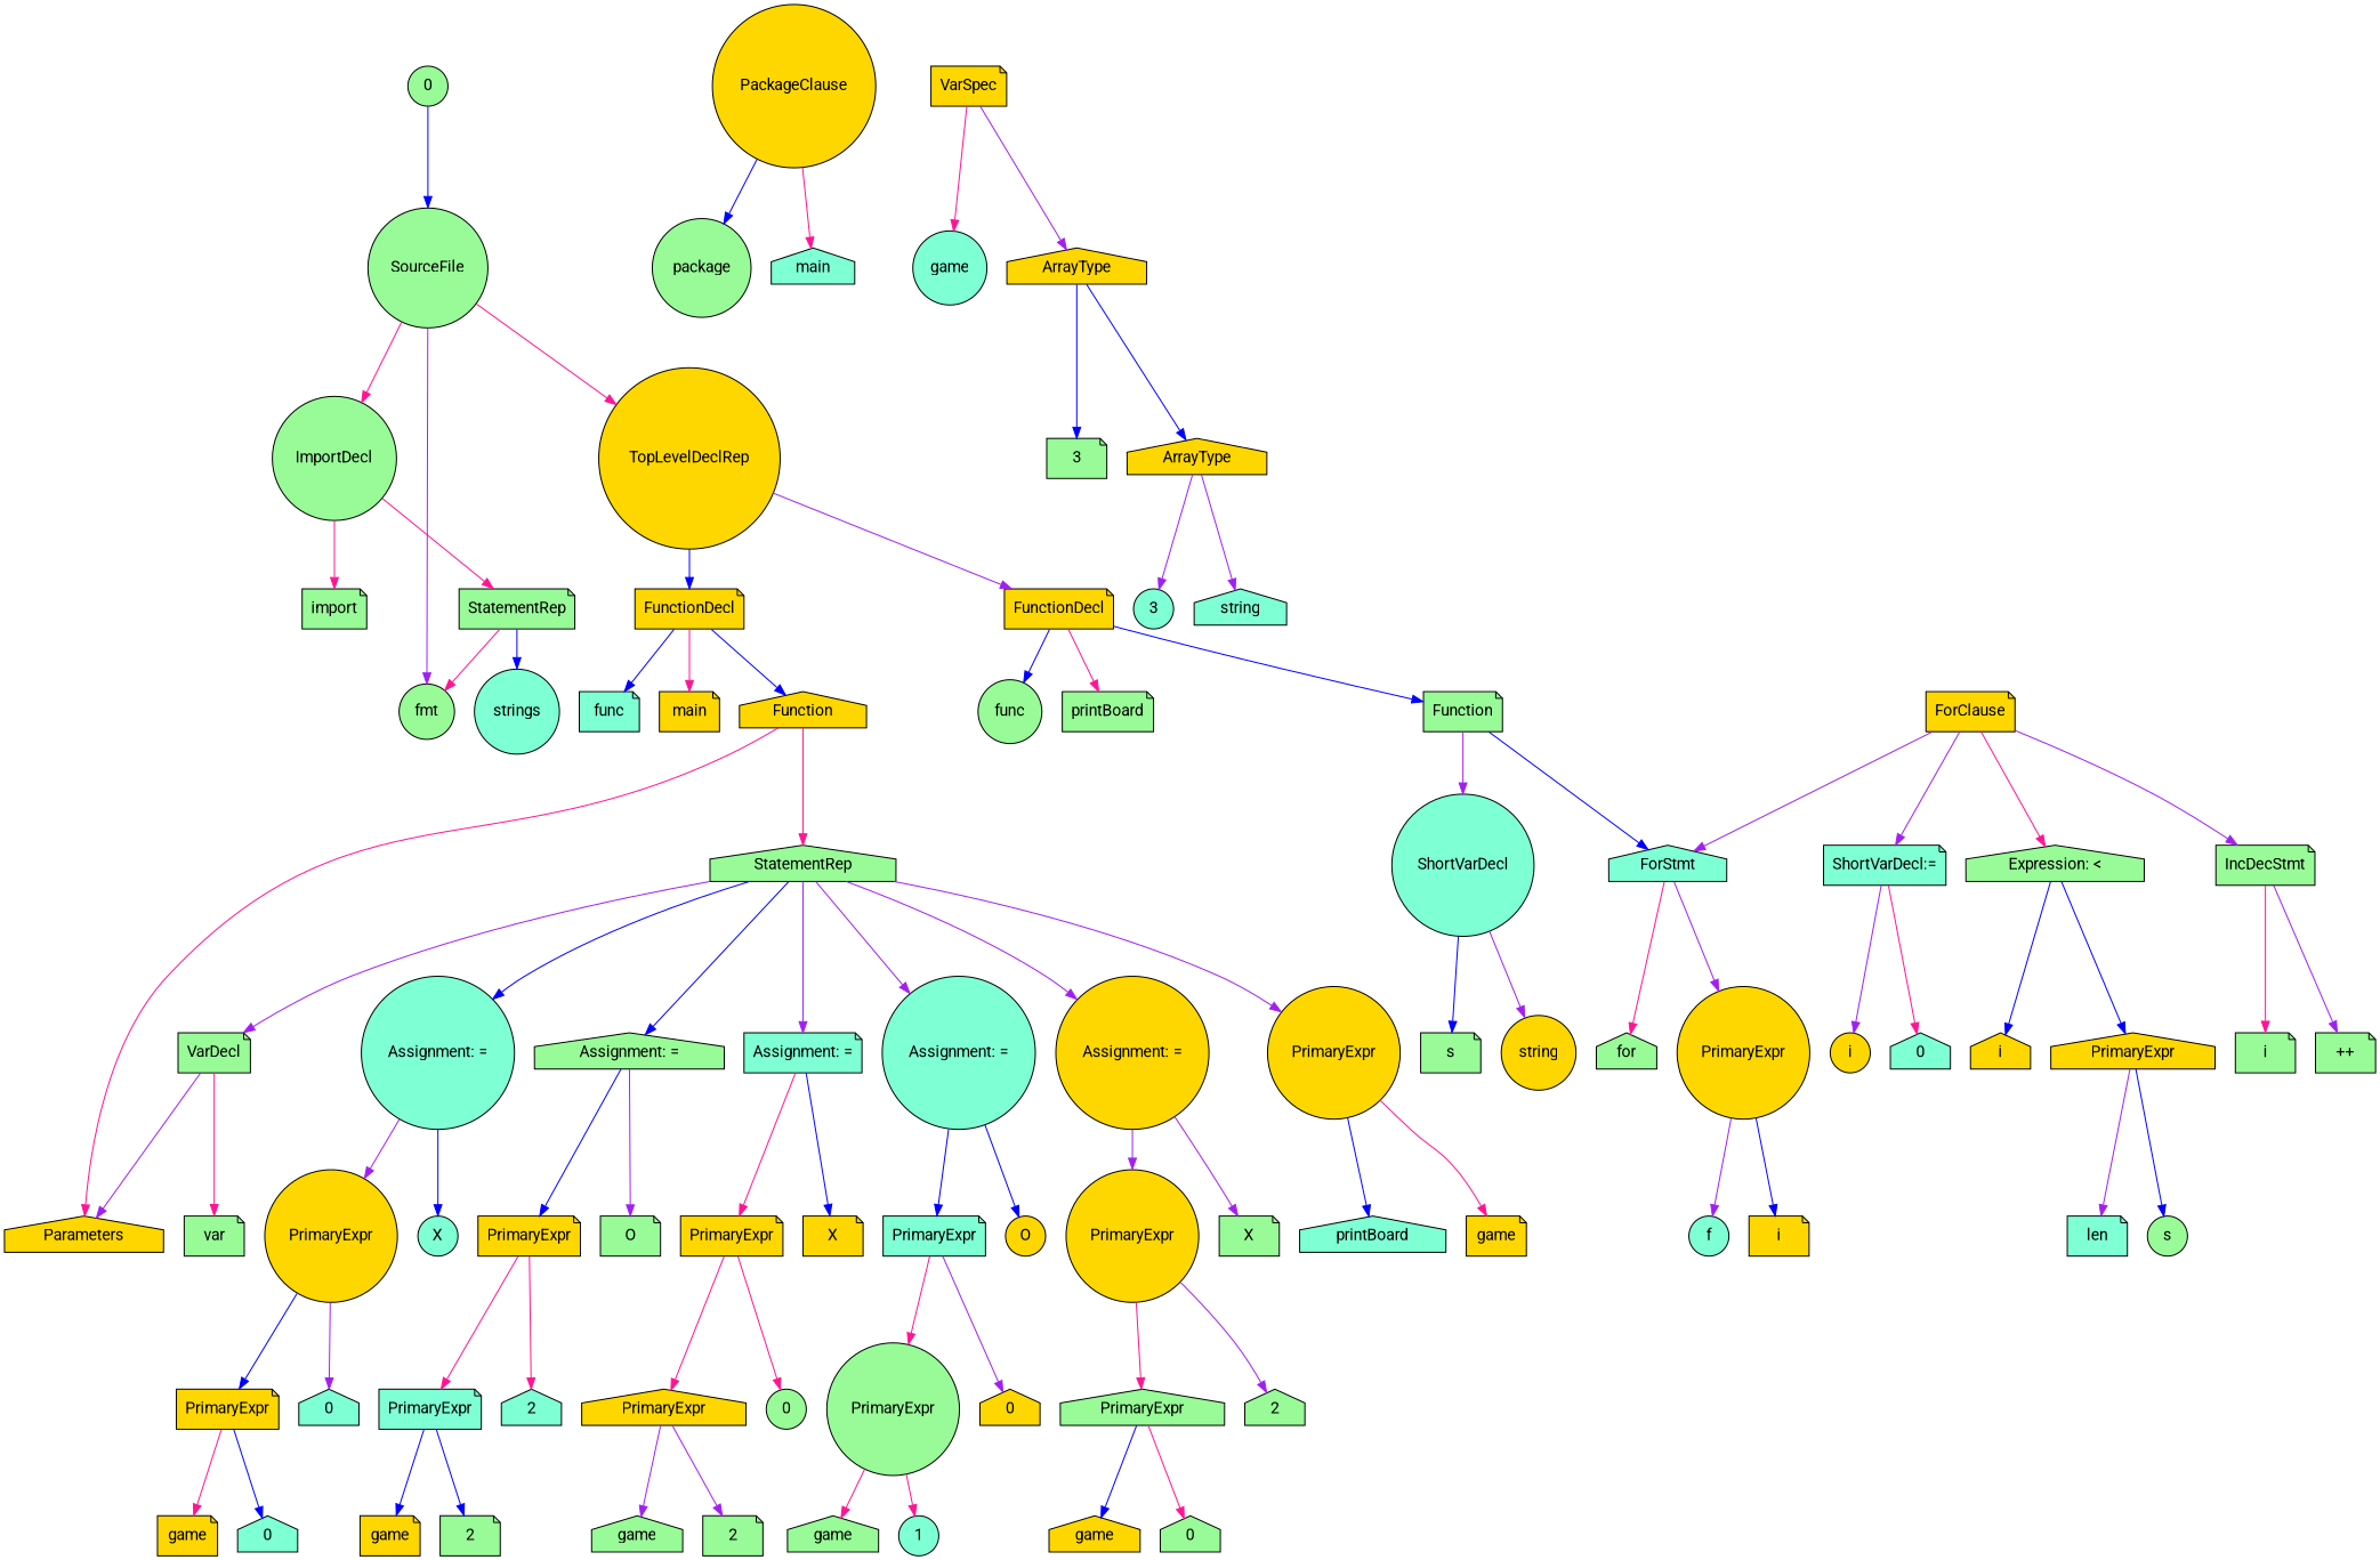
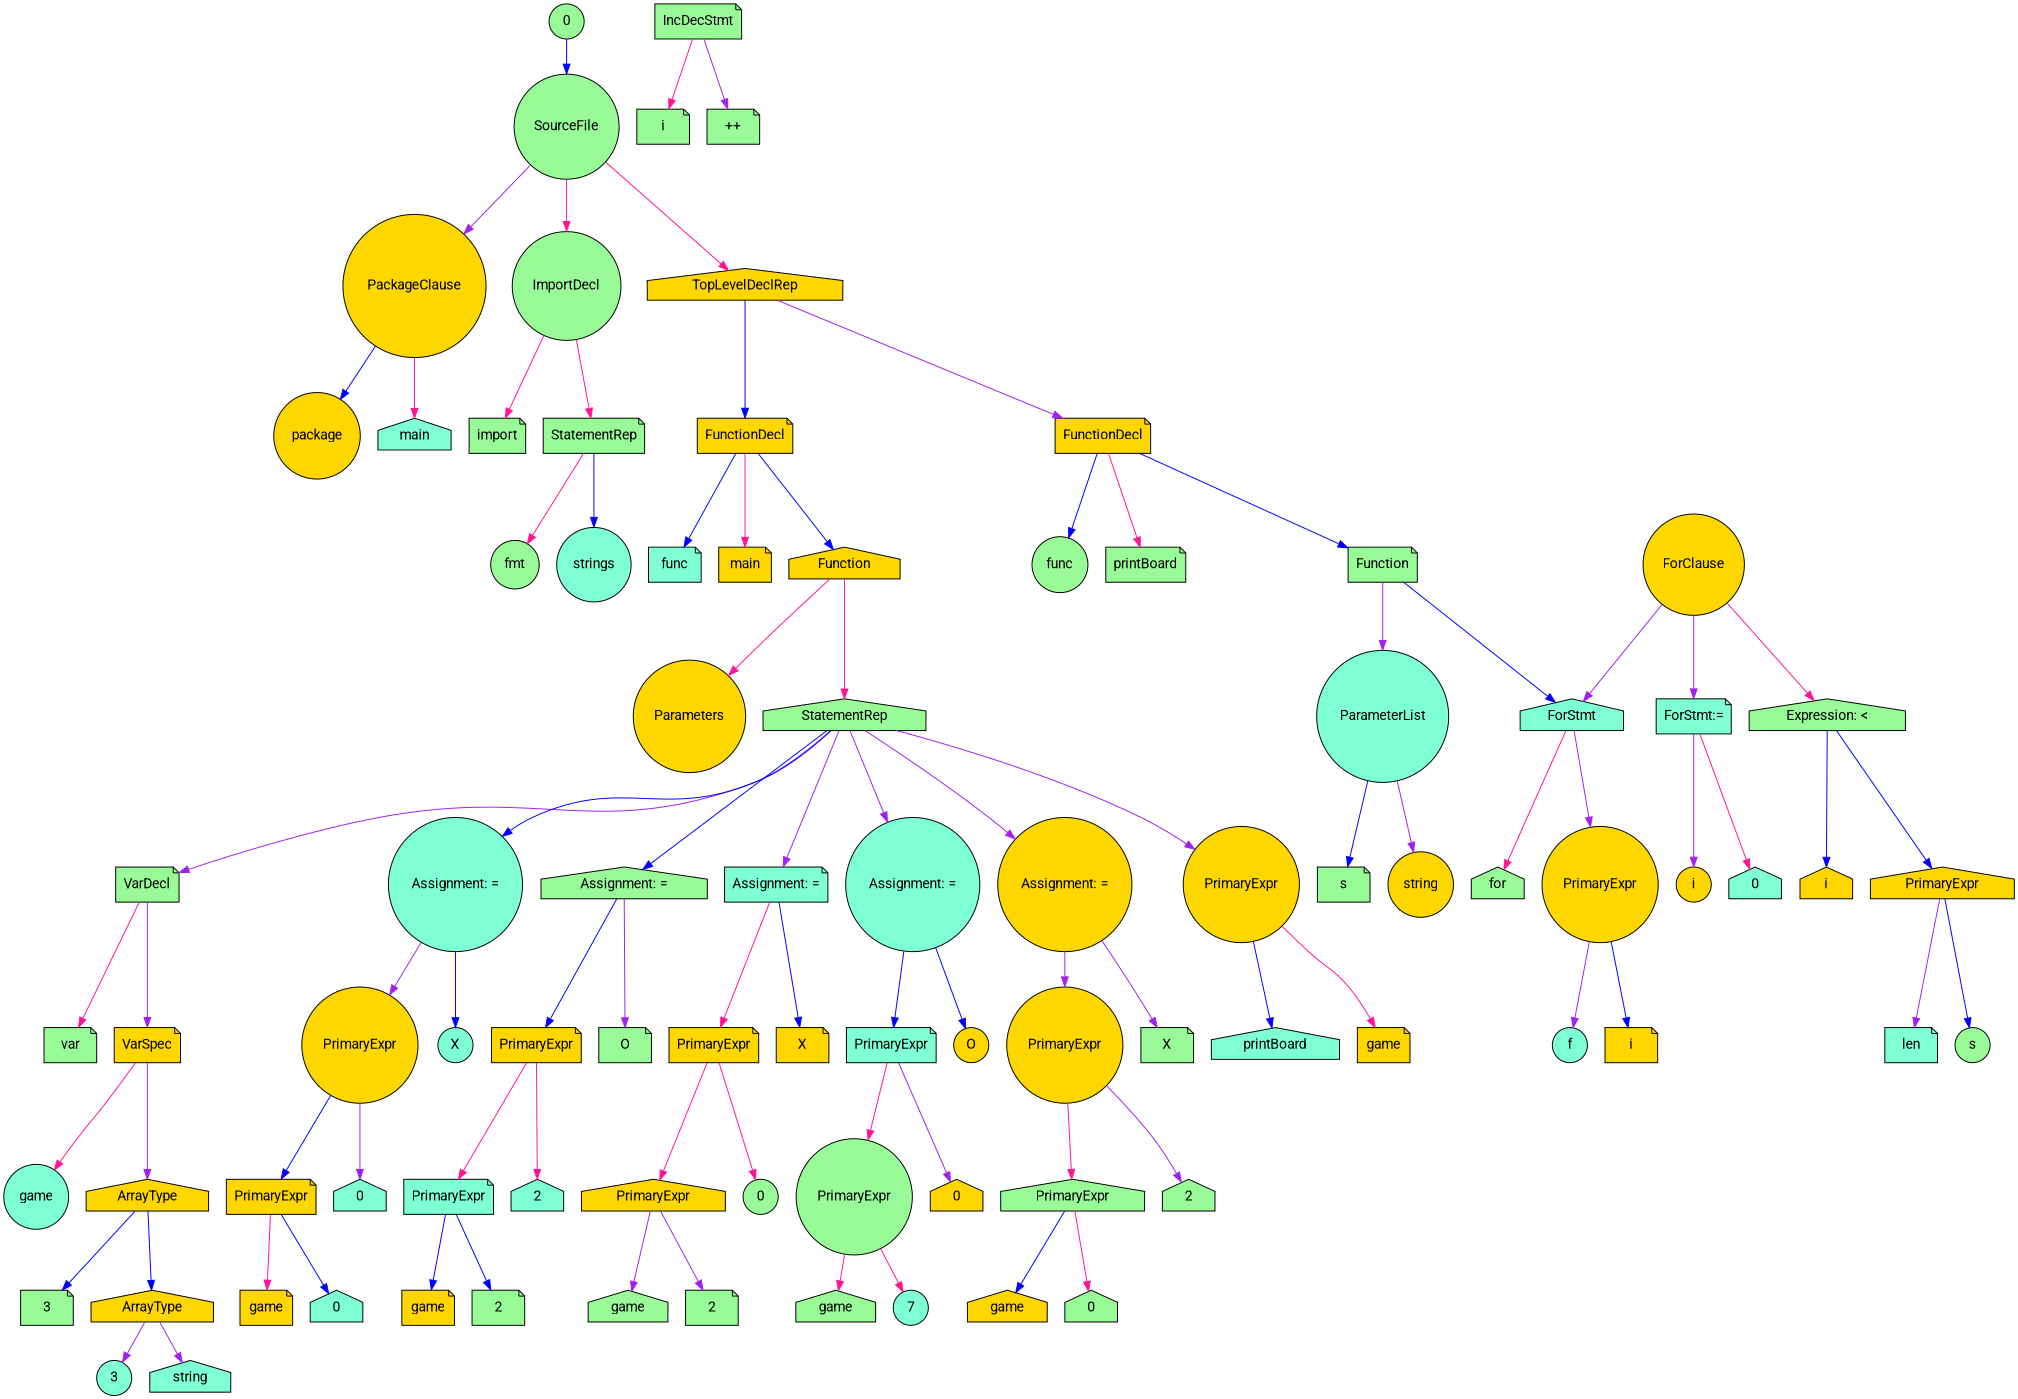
  strict digraph {
    fontname=Roboto
    node [fillcolor=palegreen fontname=Roboto shape=note style=filled]
    edge [color=purple fontname=Roboto]
    n1 [label=SourceFile shape=circle]
    n2 [fillcolor=gold label=PackageClause shape=circle]
    n3 [label=ImportDecl shape=circle]
-   n4 [fillcolor=gold label=TopLevelDeclRep shape=circle]
-   n5 [label=package shape=circle]
+   n4 [fillcolor=gold label=TopLevelDeclRep shape=house]
+   n5 [fillcolor=gold label=package shape=circle]
    n6 [fillcolor=aquamarine label=main shape=house]
    n7 [label=import]
    n8 [label=StatementRep]
    n9 [fillcolor=gold label=FunctionDecl]
    n10 [fillcolor=gold label=FunctionDecl]
    0 [shape=circle]
    n12 [label=fmt shape=circle]
    n13 [fillcolor=aquamarine label=strings shape=circle]
    n14 [fillcolor=aquamarine label=func]
    n15 [fillcolor=gold label=main]
    n16 [fillcolor=gold label=Function shape=house]
    n17 [label=func shape=circle]
    n18 [label=printBoard]
    n19 [label=Function]
-   n20 [fillcolor=gold label=Parameters shape=house]
+   n20 [fillcolor=gold label=Parameters shape=circle]
    n21 [label=StatementRep shape=house]
    n22 [label=VarDecl]
    n23 [fillcolor=aquamarine label="Assignment: =" shape=circle]
    n24 [label="Assignment: =" shape=house]
    n25 [fillcolor=aquamarine label="Assignment: ="]
    n26 [fillcolor=aquamarine label="Assignment: =" shape=circle]
    n27 [fillcolor=gold label="Assignment: =" shape=circle]
    n28 [fillcolor=gold label=PrimaryExpr shape=circle]
    n29 [label=var]
    n30 [fillcolor=gold label=VarSpec]
    n31 [fillcolor=gold label=PrimaryExpr shape=circle]
    n32 [fillcolor=aquamarine label=X shape=circle]
    n33 [fillcolor=gold label=PrimaryExpr]
    n34 [label=O]
    n35 [fillcolor=gold label=PrimaryExpr]
    n36 [fillcolor=gold label=X]
    n37 [fillcolor=aquamarine label=PrimaryExpr]
    n38 [fillcolor=gold label=O shape=circle]
    n39 [fillcolor=gold label=PrimaryExpr shape=circle]
    n40 [label=X]
    n41 [fillcolor=aquamarine label=printBoard shape=house]
    n42 [fillcolor=gold label=game]
    n43 [fillcolor=aquamarine label=game shape=circle]
    n44 [fillcolor=gold label=ArrayType shape=house]
    n45 [label=3]
    n46 [fillcolor=gold label=ArrayType shape=house]
    n47 [fillcolor=aquamarine label=3 shape=circle]
    n48 [fillcolor=aquamarine label=string shape=house]
    n49 [fillcolor=gold label=PrimaryExpr]
    n50 [fillcolor=aquamarine label=0 shape=house]
    n51 [fillcolor=gold label=game]
    n52 [fillcolor=aquamarine label=0 shape=house]
    n53 [fillcolor=aquamarine label=PrimaryExpr]
    n54 [fillcolor=aquamarine label=2 shape=house]
    n55 [fillcolor=gold label=game]
    n56 [label=2]
    n57 [fillcolor=gold label=PrimaryExpr shape=house]
    n58 [label=0 shape=circle]
    n59 [label=game shape=house]
    n60 [label=2]
    n61 [label=PrimaryExpr shape=circle]
    n62 [fillcolor=gold label=0 shape=house]
    n63 [label=game shape=house]
-   n64 [fillcolor=aquamarine label=1 shape=circle]
+   n64 [fillcolor=aquamarine label=7 shape=circle]
    n65 [label=PrimaryExpr shape=house]
    n66 [label=2 shape=house]
    n67 [fillcolor=gold label=game shape=house]
    n68 [label=0 shape=house]
-   n69 [fillcolor=aquamarine label=ShortVarDecl shape=circle]
+   n69 [fillcolor=aquamarine label=ParameterList shape=circle]
    n70 [fillcolor=aquamarine label=ForStmt shape=house]
    n71 [label=s]
    n72 [fillcolor=gold label=string shape=circle]
    n73 [label=for shape=house]
    n74 [fillcolor=gold label=PrimaryExpr shape=circle]
-   n75 [fillcolor=gold label=ForClause]
-   n76 [fillcolor=aquamarine label="ShortVarDecl:="]
+   n75 [fillcolor=gold label=ForClause shape=circle]
+   n76 [fillcolor=aquamarine label="ForStmt:="]
    n77 [label="Expression: <" shape=house]
    n78 [label=IncDecStmt]
    n79 [fillcolor=aquamarine label=f shape=circle]
    n80 [fillcolor=gold label=i]
    n81 [fillcolor=gold label=i shape=circle]
    n82 [fillcolor=aquamarine label=0 shape=house]
    n83 [fillcolor=gold label=i shape=house]
    n84 [fillcolor=gold label=PrimaryExpr shape=house]
    n85 [label=i]
    n86 [label="++"]
    n87 [fillcolor=aquamarine label=len]
    n88 [label=s shape=circle]
-   n1 -> n12
+   n1 -> n2
    n1 -> n3 [color=deeppink]
    n1 -> n4 [color=deeppink]
    n2 -> n5 [color=blue]
    n2 -> n6 [color=deeppink]
    n3 -> n7 [color=deeppink]
    n3 -> n8 [color=deeppink]
    n4 -> n9 [color=blue]
    n4 -> n10
    n8 -> n12 [color=deeppink]
    n8 -> n13 [color=blue]
    n9 -> n14 [color=blue]
    n9 -> n15 [color=deeppink]
    n9 -> n16 [color=blue]
    n10 -> n17 [color=blue]
    n10 -> n18 [color=deeppink]
    n10 -> n19 [color=blue]
    0 -> n1 [color=blue]
    n16 -> n20 [color=deeppink]
    n16 -> n21 [color=deeppink]
    n19 -> n69
    n19 -> n70 [color=blue]
    n21 -> n22
    n21 -> n23 [color=blue]
    n21 -> n24 [color=blue]
    n21 -> n25
    n21 -> n26
    n21 -> n27
    n21 -> n28
    n22 -> n29 [color=deeppink]
-   n22 -> n20
+   n22 -> n30
    n23 -> n31
    n23 -> n32 [color=blue]
    n24 -> n33 [color=blue]
    n24 -> n34
    n25 -> n35 [color=deeppink]
    n25 -> n36 [color=blue]
    n26 -> n37 [color=blue]
    n26 -> n38 [color=blue]
    n27 -> n39
    n27 -> n40
    n28 -> n41 [color=blue]
    n28 -> n42 [color=deeppink]
    n30 -> n43 [color=deeppink]
    n30 -> n44
    n31 -> n49 [color=blue]
    n31 -> n50
    n33 -> n53 [color=deeppink]
    n33 -> n54 [color=deeppink]
    n35 -> n57 [color=deeppink]
    n35 -> n58 [color=deeppink]
    n37 -> n61 [color=deeppink]
    n37 -> n62
    n39 -> n65 [color=deeppink]
    n39 -> n66
    n44 -> n45 [color=blue]
    n44 -> n46 [color=blue]
    n46 -> n47
    n46 -> n48
    n49 -> n51 [color=deeppink]
    n49 -> n52 [color=blue]
    n53 -> n55 [color=blue]
    n53 -> n56 [color=blue]
    n57 -> n59
    n57 -> n60
    n61 -> n63 [color=deeppink]
    n61 -> n64 [color=deeppink]
    n65 -> n67 [color=blue]
    n65 -> n68 [color=deeppink]
    n69 -> n71 [color=blue]
    n69 -> n72
    n70 -> n73 [color=deeppink]
    n70 -> n74
    n74 -> n79
    n74 -> n80 [color=blue]
    n75 -> n70
    n75 -> n76
    n75 -> n77 [color=deeppink]
-   n75 -> n78
    n76 -> n81
    n76 -> n82 [color=deeppink]
    n77 -> n83 [color=blue]
    n77 -> n84 [color=blue]
    n78 -> n85 [color=deeppink]
    n78 -> n86
    n84 -> n87
    n84 -> n88 [color=blue]
  }
